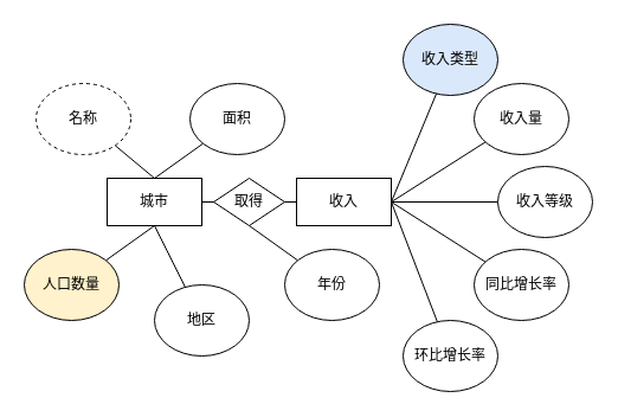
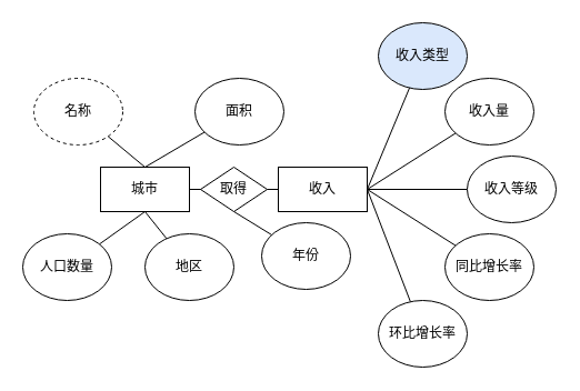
  <mxCell id="0" />
  <mxCell id="1" parent="0" />
  <mxCell id="2" value="城市" style="rounded=0;whiteSpace=wrap;html=1;" vertex="1" parent="1"><mxGeometry x="90" y="150" width="80" height="40" as="geometry" /></mxCell>
  <mxCell id="3" value="" style="endArrow=none;html=1;rounded=0;" edge="1" parent="1"><mxGeometry width="50" height="50" relative="1" as="geometry"><mxPoint x="170" y="170" as="sourcePoint" /><mxPoint x="200" y="170" as="targetPoint" /></mxGeometry></mxCell>
  <mxCell id="4" value="取得" style="rhombus;whiteSpace=wrap;html=1;" vertex="1" parent="1"><mxGeometry x="180" y="150" width="60" height="40" as="geometry" /></mxCell>
  <mxCell id="5" value="" style="endArrow=none;html=1;rounded=0;entryX=0;entryY=0.5;entryDx=0;entryDy=0;" edge="1" parent="1"><mxGeometry width="50" height="50" relative="1" as="geometry"><mxPoint x="240" y="170" as="sourcePoint" /><mxPoint x="250" y="170" as="targetPoint" /></mxGeometry></mxCell>
  <mxCell id="6" value="" style="endArrow=none;html=1;rounded=0;" edge="1" parent="1" target="7"><mxGeometry width="50" height="50" relative="1" as="geometry"><mxPoint x="130" y="150" as="sourcePoint" /><mxPoint x="110" y="120" as="targetPoint" /></mxGeometry></mxCell>
  <mxCell id="7" value="名称" style="ellipse;whiteSpace=wrap;html=1;dashed=1;" vertex="1" parent="1"><mxGeometry x="30" y="70" width="80" height="60" as="geometry" /></mxCell>
  <mxCell id="8" value="" style="endArrow=none;html=1;rounded=0;" edge="1" parent="1" target="9"><mxGeometry width="50" height="50" relative="1" as="geometry"><mxPoint x="130" y="150" as="sourcePoint" /><mxPoint x="160" y="120" as="targetPoint" /></mxGeometry></mxCell>
- <mxCell id="9" value="面积" style="ellipse;whiteSpace=wrap;html=1;" vertex="1" parent="1"><mxGeometry x="160" y="70" width="80" height="60" as="geometry" /></mxCell>
+ <mxCell id="9" value="面积" style="ellipse;whiteSpace=wrap;html=1;" vertex="1" parent="1"><mxGeometry x="175" y="70" width="80" height="60" as="geometry" /></mxCell>
  <mxCell id="10" value="" style="endArrow=none;html=1;rounded=0;" edge="1" parent="1" source="11"><mxGeometry width="50" height="50" relative="1" as="geometry"><mxPoint x="110" y="210" as="sourcePoint" /><mxPoint x="130" y="190" as="targetPoint" /></mxGeometry></mxCell>
- <mxCell id="11" value="人口数量" style="ellipse;whiteSpace=wrap;html=1;fillColor=#fff2cc;" vertex="1" parent="1"><mxGeometry x="20" y="210" width="80" height="60" as="geometry" /></mxCell>
+ <mxCell id="11" value="人口数量" style="ellipse;whiteSpace=wrap;html=1;" vertex="1" parent="1"><mxGeometry x="20" y="210" width="80" height="60" as="geometry" /></mxCell>
  <mxCell id="12" value="" style="endArrow=none;html=1;rounded=0;" edge="1" parent="1" source="13"><mxGeometry width="50" height="50" relative="1" as="geometry"><mxPoint x="210" y="210" as="sourcePoint" /><mxPoint x="210" y="190" as="targetPoint" /></mxGeometry></mxCell>
- <mxCell id="13" value="年份" style="ellipse;whiteSpace=wrap;html=1;" vertex="1" parent="1"><mxGeometry x="240" y="210" width="80" height="60" as="geometry" /></mxCell>
+ <mxCell id="13" value="年份" style="ellipse;whiteSpace=wrap;html=1;" vertex="1" parent="1"><mxGeometry x="235" y="200" width="80" height="60" as="geometry" /></mxCell>
  <mxCell id="14" value="收入" style="rounded=0;whiteSpace=wrap;html=1;" vertex="1" parent="1"><mxGeometry x="250" y="150" width="80" height="40" as="geometry" /></mxCell>
  <mxCell id="15" value="" style="endArrow=none;html=1;rounded=0;" edge="1" parent="1" target="16"><mxGeometry width="50" height="50" relative="1" as="geometry"><mxPoint x="330" y="170" as="sourcePoint" /><mxPoint x="350" y="150" as="targetPoint" /></mxGeometry></mxCell>
  <mxCell id="16" value="收入类型" style="ellipse;whiteSpace=wrap;html=1;fillColor=#dae8fc;" vertex="1" parent="1"><mxGeometry x="340" y="20" width="80" height="60" as="geometry" /></mxCell>
  <mxCell id="17" value="" style="endArrow=none;html=1;rounded=0;" edge="1" parent="1" target="18"><mxGeometry width="50" height="50" relative="1" as="geometry"><mxPoint x="330" y="170" as="sourcePoint" /><mxPoint x="360" y="180" as="targetPoint" /></mxGeometry></mxCell>
  <mxCell id="18" value="收入量" style="ellipse;whiteSpace=wrap;html=1;" vertex="1" parent="1"><mxGeometry x="400" y="70" width="80" height="60" as="geometry" /></mxCell>
  <mxCell id="19" value="" style="endArrow=none;html=1;rounded=0;" edge="1" parent="1" source="20"><mxGeometry width="50" height="50" relative="1" as="geometry"><mxPoint x="360" y="230" as="sourcePoint" /><mxPoint x="330" y="170" as="targetPoint" /></mxGeometry></mxCell>
  <mxCell id="20" value="收入等级" style="ellipse;whiteSpace=wrap;html=1;" vertex="1" parent="1"><mxGeometry x="420" y="140" width="80" height="60" as="geometry" /></mxCell>
  <mxCell id="21" value="" style="endArrow=none;html=1;rounded=0;" edge="1" parent="1" source="22"><mxGeometry width="50" height="50" relative="1" as="geometry"><mxPoint x="360" y="220" as="sourcePoint" /><mxPoint x="330" y="170" as="targetPoint" /></mxGeometry></mxCell>
  <mxCell id="22" value="同比增长率" style="ellipse;whiteSpace=wrap;html=1;" vertex="1" parent="1"><mxGeometry x="400" y="210" width="80" height="60" as="geometry" /></mxCell>
  <mxCell id="23" value="" style="endArrow=none;html=1;rounded=0;" edge="1" parent="1" source="24"><mxGeometry width="50" height="50" relative="1" as="geometry"><mxPoint x="350" y="260" as="sourcePoint" /><mxPoint x="330" y="170" as="targetPoint" /></mxGeometry></mxCell>
  <mxCell id="24" value="环比增长率" style="ellipse;whiteSpace=wrap;html=1;" vertex="1" parent="1"><mxGeometry x="340" y="270" width="80" height="60" as="geometry" /></mxCell>
- <mxCell id="25" value="地区" style="ellipse;whiteSpace=wrap;html=1;" vertex="1" parent="1"><mxGeometry x="130" y="240" width="80" height="60" as="geometry" /></mxCell>
+ <mxCell id="25" value="地区" style="ellipse;whiteSpace=wrap;html=1;" vertex="1" parent="1"><mxGeometry x="130" y="210" width="80" height="60" as="geometry" /></mxCell>
  <mxCell id="26" value="" style="endArrow=none;html=1;rounded=0;" edge="1" parent="1" source="25"><mxGeometry width="50" height="50" relative="1" as="geometry"><mxPoint x="150" y="240" as="sourcePoint" /><mxPoint x="130" y="190" as="targetPoint" /></mxGeometry></mxCell>
